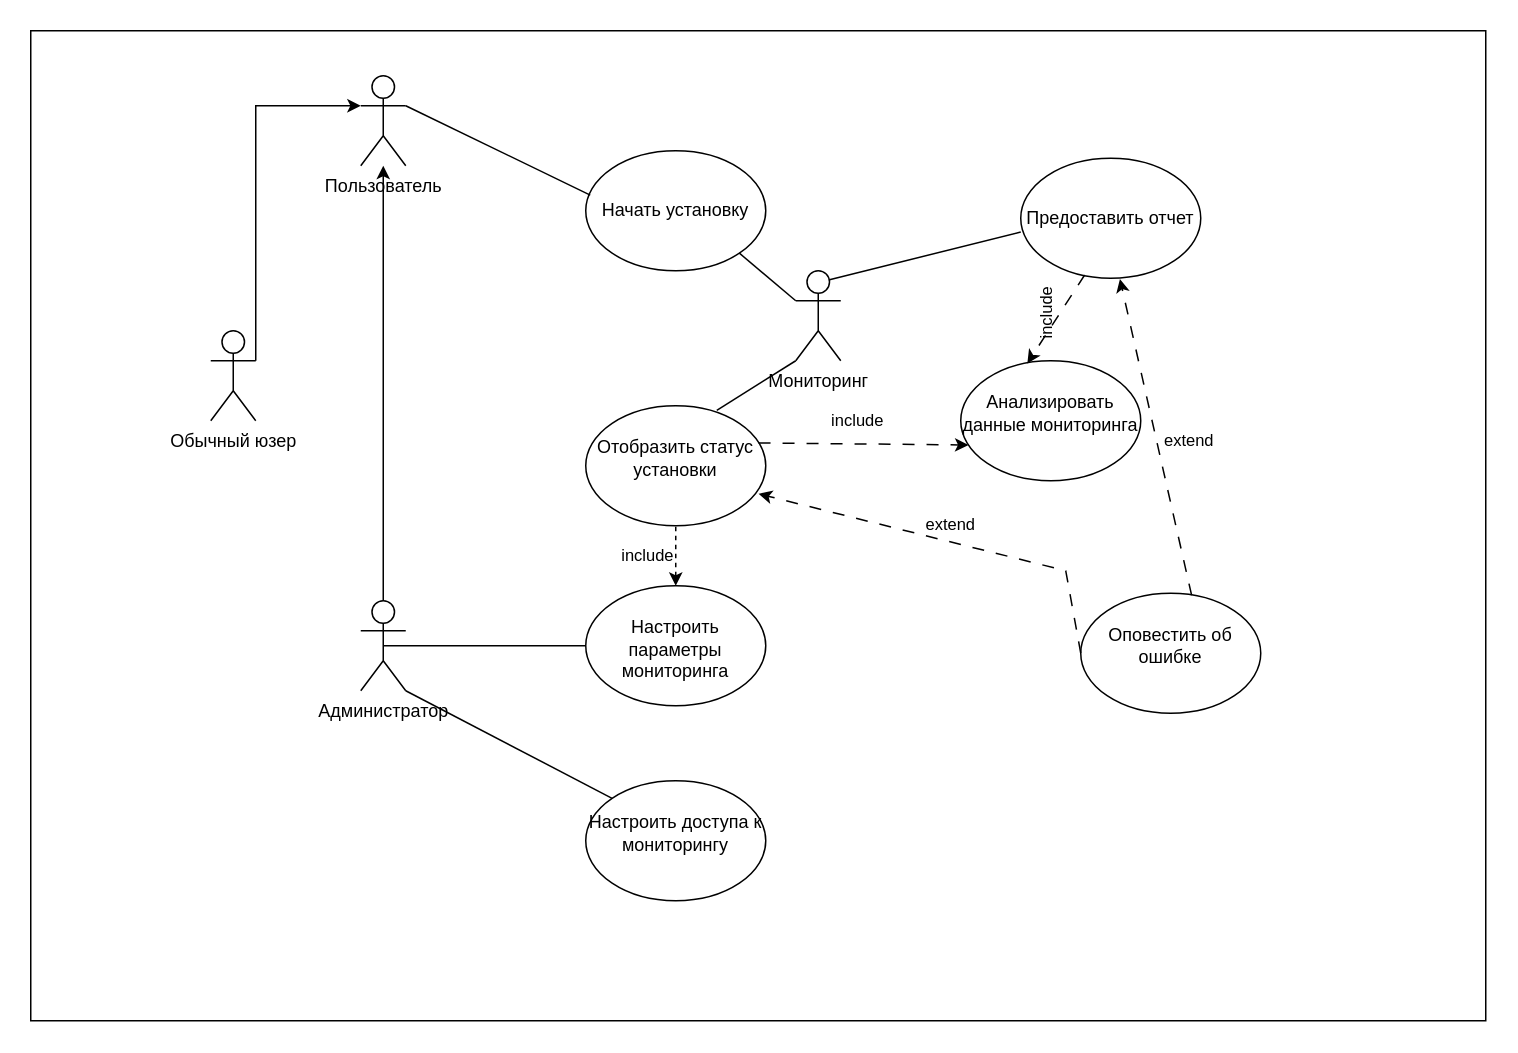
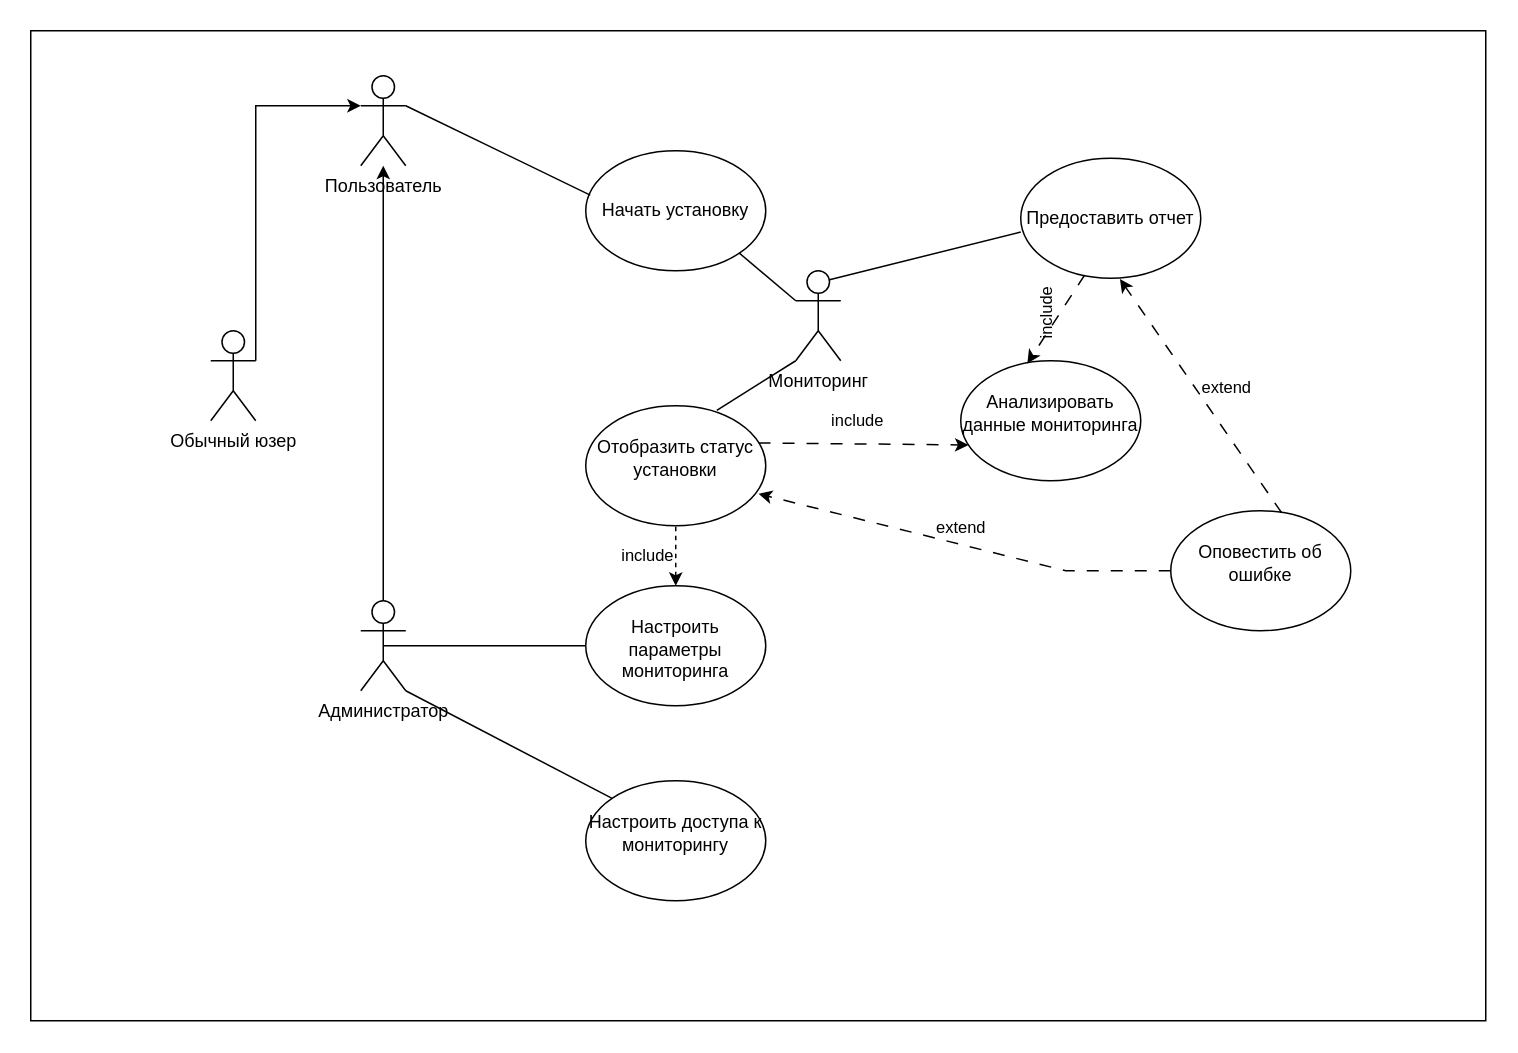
  <mxCell id="0" />
  <mxCell id="1" parent="0" />
  <mxCell id="2" value="" style="rounded=0;whiteSpace=wrap;html=1;fillColor=#FFFFFF;horizontal=1;verticalAlign=middle;" parent="1" vertex="1"><mxGeometry width="970" height="660" as="geometry" x="20" y="20" /></mxCell>
  <mxCell id="3" value="Пользователь" style="shape=umlActor;verticalLabelPosition=bottom;verticalAlign=top;html=1;outlineConnect=0;labelBackgroundColor=none;" parent="1" vertex="1"><mxGeometry x="240" y="50" width="30" height="60" as="geometry" /></mxCell>
  <mxCell id="4" value="Администратор" style="shape=umlActor;verticalLabelPosition=bottom;verticalAlign=top;html=1;outlineConnect=0;labelBackgroundColor=none;" parent="1" vertex="1"><mxGeometry x="240" y="400" width="30" height="60" as="geometry" /></mxCell>
  <mxCell id="5" value="" style="endArrow=classic;html=1;rounded=0;exitX=0.5;exitY=0;exitDx=0;exitDy=0;exitPerimeter=0;labelBackgroundColor=none;fontColor=default;" parent="1" source="4" target="3" edge="1"><mxGeometry width="50" height="50" relative="1" as="geometry"><mxPoint x="530" y="300" as="sourcePoint" /><mxPoint x="255" y="320" as="targetPoint" /></mxGeometry></mxCell>
  <mxCell id="6" value="&lt;br&gt;Настроить параметры мониторинга&lt;br&gt;&lt;br&gt;" style="ellipse;whiteSpace=wrap;html=1;verticalAlign=top;labelBackgroundColor=none;" parent="1" vertex="1"><mxGeometry x="390" y="390" width="120" height="80" as="geometry" /></mxCell>
  <mxCell id="7" value="" style="endArrow=none;html=1;rounded=0;entryX=0.5;entryY=0.5;entryDx=0;entryDy=0;entryPerimeter=0;exitX=0;exitY=0.5;exitDx=0;exitDy=0;labelBackgroundColor=none;fontColor=default;" parent="1" source="6" target="4" edge="1"><mxGeometry width="50" height="50" relative="1" as="geometry"><mxPoint x="530" y="380" as="sourcePoint" /><mxPoint x="580" y="330" as="targetPoint" /></mxGeometry></mxCell>
  <mxCell id="8" value="&lt;br&gt;Отобразить статус установки&lt;br&gt;&lt;br&gt;" style="ellipse;whiteSpace=wrap;html=1;verticalAlign=top;labelBackgroundColor=none;" parent="1" vertex="1"><mxGeometry x="390" y="270" width="120" height="80" as="geometry" /></mxCell>
  <mxCell id="9" value="Начать установку" style="ellipse;whiteSpace=wrap;html=1;labelBackgroundColor=none;" parent="1" vertex="1"><mxGeometry x="390" y="100" width="120" height="80" as="geometry" /></mxCell>
  <mxCell id="10" value="" style="endArrow=none;html=1;rounded=0;exitX=1;exitY=0.333;exitDx=0;exitDy=0;exitPerimeter=0;entryX=0.025;entryY=0.37;entryDx=0;entryDy=0;entryPerimeter=0;labelBackgroundColor=none;fontColor=default;" parent="1" source="3" target="9" edge="1"><mxGeometry width="50" height="50" relative="1" as="geometry"><mxPoint x="430" y="270" as="sourcePoint" /><mxPoint x="480" y="220" as="targetPoint" /></mxGeometry></mxCell>
  <mxCell id="11" value="&lt;br&gt;Настроить доступа к мониторингу&lt;br&gt;&lt;br&gt;" style="ellipse;whiteSpace=wrap;html=1;align=center;verticalAlign=top;labelBackgroundColor=none;" parent="1" vertex="1"><mxGeometry x="390" y="520" width="120" height="80" as="geometry" /></mxCell>
  <mxCell id="12" value="" style="endArrow=none;html=1;rounded=0;entryX=1;entryY=1;entryDx=0;entryDy=0;entryPerimeter=0;exitX=0;exitY=0;exitDx=0;exitDy=0;labelBackgroundColor=none;fontColor=default;" parent="1" source="11" target="4" edge="1"><mxGeometry width="50" height="50" relative="1" as="geometry"><mxPoint x="330" y="420" as="sourcePoint" /><mxPoint x="380" y="370" as="targetPoint" /></mxGeometry></mxCell>
  <mxCell id="13" value="include" style="endArrow=none;html=1;rounded=0;entryX=0.5;entryY=1;entryDx=0;entryDy=0;exitX=0.5;exitY=0;exitDx=0;exitDy=0;labelBackgroundColor=none;fontColor=default;dashed=1;endFill=0;startArrow=classic;startFill=1;align=right;" parent="1" source="6" target="8" edge="1"><mxGeometry width="50" height="50" relative="1" as="geometry"><mxPoint x="330" y="280" as="sourcePoint" /><mxPoint x="380" y="230" as="targetPoint" /></mxGeometry></mxCell>
  <mxCell id="14" value="" style="endArrow=none;html=1;rounded=0;entryX=1;entryY=1;entryDx=0;entryDy=0;exitX=0;exitY=0.333;exitDx=0;exitDy=0;exitPerimeter=0;labelBackgroundColor=none;fontColor=default;" parent="1" source="22" target="9" edge="1"><mxGeometry width="50" height="50" relative="1" as="geometry"><mxPoint x="330" y="270" as="sourcePoint" /><mxPoint x="380" y="220" as="targetPoint" /></mxGeometry></mxCell>
  <mxCell id="15" value="&lt;div style=&quot;text-align: justify;&quot;&gt;include&lt;/div&gt;" style="endArrow=classic;html=1;rounded=0;horizontal=1;dashed=1;dashPattern=8 8;verticalAlign=middle;entryX=0.043;entryY=0.702;entryDx=0;entryDy=0;labelPosition=center;verticalLabelPosition=middle;align=center;entryPerimeter=0;exitX=0.96;exitY=0.31;exitDx=0;exitDy=0;exitPerimeter=0;labelBackgroundColor=none;fontColor=default;" parent="1" source="8" target="16" edge="1"><mxGeometry x="-0.055" y="15" width="50" height="50" relative="1" as="geometry"><mxPoint x="490" y="300" as="sourcePoint" /><mxPoint x="560" y="240" as="targetPoint" /><mxPoint as="offset" /></mxGeometry></mxCell>
  <mxCell id="16" value="&lt;br&gt;Анализировать данные мониторинга&lt;br&gt;&lt;br&gt;" style="ellipse;whiteSpace=wrap;html=1;verticalAlign=top;labelBackgroundColor=none;" parent="1" vertex="1"><mxGeometry x="640" y="240" width="120" height="80" as="geometry" /></mxCell>
- <mxCell id="17" value="&lt;br&gt;Оповестить об ошибке&lt;br&gt;&lt;br&gt;" style="ellipse;whiteSpace=wrap;html=1;verticalAlign=top;labelBackgroundColor=none;" parent="1" vertex="1"><mxGeometry x="720" y="395" width="120" height="80" as="geometry" /></mxCell>
+ <mxCell id="17" value="&lt;br&gt;Оповестить об ошибке&lt;br&gt;&lt;br&gt;" style="ellipse;whiteSpace=wrap;html=1;verticalAlign=top;labelBackgroundColor=none;" parent="1" vertex="1"><mxGeometry x="780" y="340" width="120" height="80" as="geometry" /></mxCell>
  <mxCell id="18" value="extend" style="endArrow=classic;html=1;rounded=0;exitX=0;exitY=0.5;exitDx=0;exitDy=0;entryX=0.96;entryY=0.734;entryDx=0;entryDy=0;entryPerimeter=0;dashed=1;dashPattern=8 8;verticalAlign=top;labelPosition=center;verticalLabelPosition=bottom;align=center;labelBackgroundColor=none;fontColor=default;" parent="1" source="17" target="8" edge="1"><mxGeometry x="0.055" y="-24" width="50" height="50" relative="1" as="geometry"><mxPoint x="330" y="340" as="sourcePoint" /><mxPoint x="380" y="290" as="targetPoint" /><Array as="points"><mxPoint x="710" y="380" /></Array><mxPoint as="offset" /></mxGeometry></mxCell>
  <mxCell id="19" value="Предоставить отчет" style="ellipse;whiteSpace=wrap;html=1;labelBackgroundColor=none;" parent="1" vertex="1"><mxGeometry x="680" y="105" width="120" height="80" as="geometry" /></mxCell>
  <mxCell id="20" value="extend" style="endArrow=classic;html=1;rounded=0;exitX=0.616;exitY=0.017;exitDx=0;exitDy=0;entryX=0.551;entryY=1.006;entryDx=0;entryDy=0;entryPerimeter=0;dashed=1;dashPattern=8 8;verticalAlign=top;labelPosition=center;verticalLabelPosition=bottom;align=center;exitPerimeter=0;labelBackgroundColor=none;fontColor=default;" parent="1" source="17" target="19" edge="1"><mxGeometry x="0.055" y="-24" width="50" height="50" relative="1" as="geometry"><mxPoint x="835" y="261" as="sourcePoint" /><mxPoint x="660" y="260" as="targetPoint" /><Array as="points" /><mxPoint as="offset" /></mxGeometry></mxCell>
  <mxCell id="21" value="" style="endArrow=none;html=1;rounded=0;entryX=0;entryY=0.615;entryDx=0;entryDy=0;entryPerimeter=0;exitX=0.75;exitY=0.1;exitDx=0;exitDy=0;exitPerimeter=0;labelBackgroundColor=none;fontColor=default;" parent="1" source="22" target="19" edge="1"><mxGeometry width="50" height="50" relative="1" as="geometry"><mxPoint x="480" y="260" as="sourcePoint" /><mxPoint x="530" y="210" as="targetPoint" /></mxGeometry></mxCell>
  <mxCell id="22" value="Мониторинг" style="shape=umlActor;verticalLabelPosition=bottom;verticalAlign=top;html=1;outlineConnect=0;labelBackgroundColor=none;" parent="1" vertex="1"><mxGeometry x="530" y="180" width="30" height="60" as="geometry" /></mxCell>
  <mxCell id="23" value="" style="endArrow=none;html=1;rounded=0;entryX=0;entryY=1;entryDx=0;entryDy=0;entryPerimeter=0;exitX=0.728;exitY=0.039;exitDx=0;exitDy=0;exitPerimeter=0;labelBackgroundColor=none;fontColor=default;" parent="1" source="8" target="22" edge="1"><mxGeometry width="50" height="50" relative="1" as="geometry"><mxPoint x="480" y="310" as="sourcePoint" /><mxPoint x="530" y="260" as="targetPoint" /></mxGeometry></mxCell>
  <mxCell id="24" value="include" style="endArrow=classic;html=1;rounded=0;exitX=0.355;exitY=0.973;exitDx=0;exitDy=0;exitPerimeter=0;entryX=0.37;entryY=0.022;entryDx=0;entryDy=0;entryPerimeter=0;dashed=1;dashPattern=8 8;verticalAlign=bottom;horizontal=0;labelBackgroundColor=none;fontColor=default;" parent="1" source="19" target="16" edge="1"><mxGeometry width="50" height="50" relative="1" as="geometry"><mxPoint x="480" y="260" as="sourcePoint" /><mxPoint x="530" y="210" as="targetPoint" /></mxGeometry></mxCell>
  <mxCell id="25" value="Обычный юзер" style="shape=umlActor;verticalLabelPosition=bottom;verticalAlign=top;html=1;outlineConnect=0;" vertex="1" parent="1"><mxGeometry x="140" y="220" width="30" height="60" as="geometry" /></mxCell>
  <mxCell id="26" value="" style="endArrow=classic;html=1;rounded=0;exitX=1;exitY=0.333;exitDx=0;exitDy=0;exitPerimeter=0;entryX=0;entryY=0.333;entryDx=0;entryDy=0;entryPerimeter=0;" edge="1" parent="1" source="25" target="3"><mxGeometry width="50" height="50" relative="1" as="geometry"><mxPoint x="480" y="270" as="sourcePoint" /><mxPoint x="530" y="220" as="targetPoint" /><Array as="points"><mxPoint x="170" y="70" /></Array></mxGeometry></mxCell>
